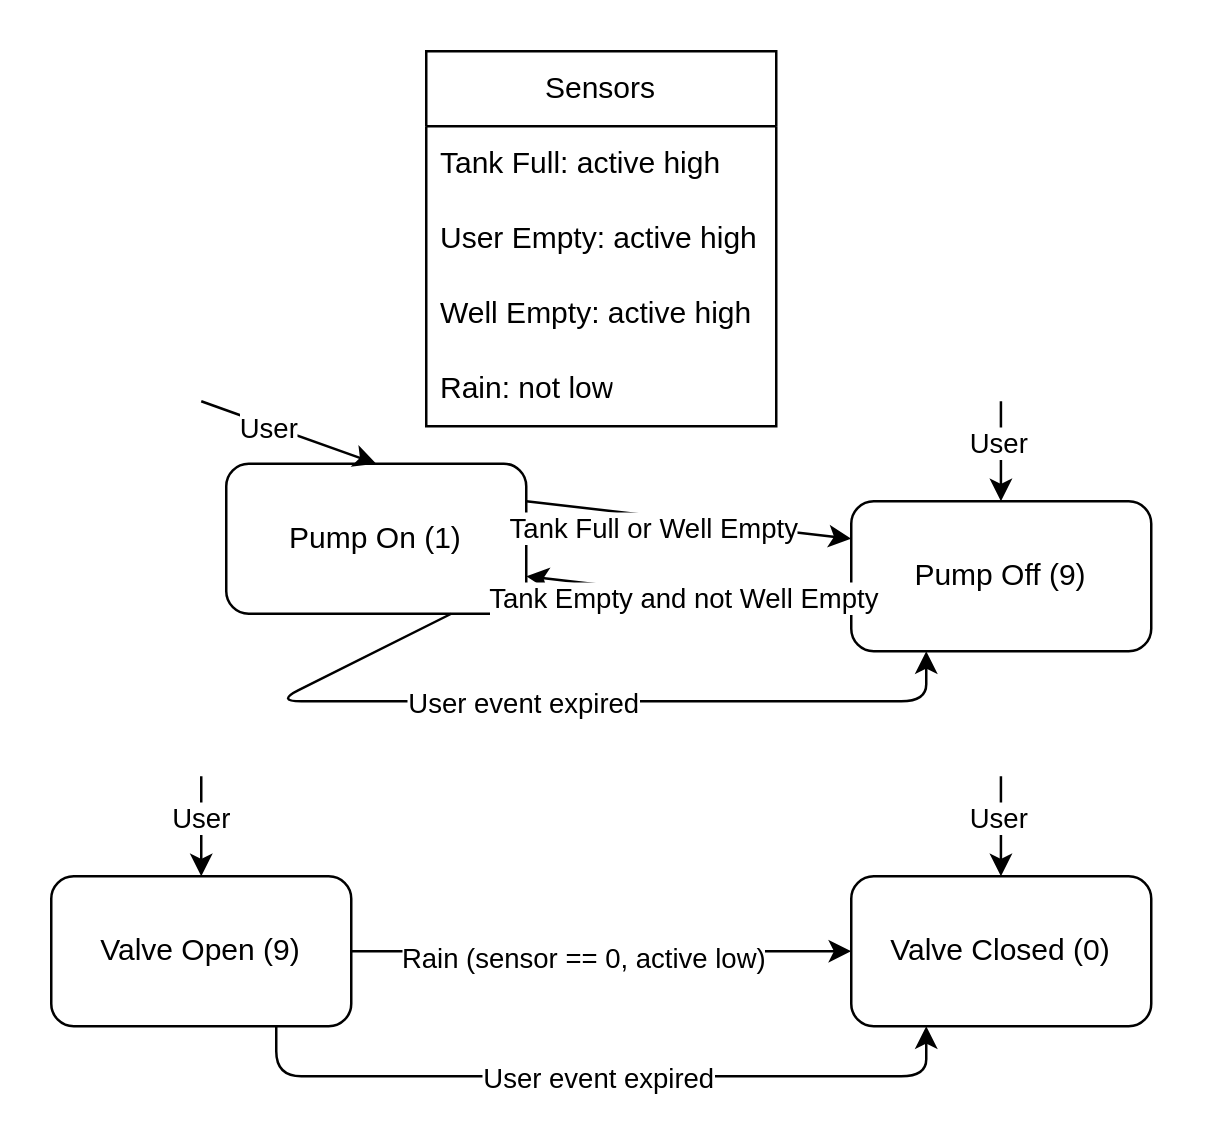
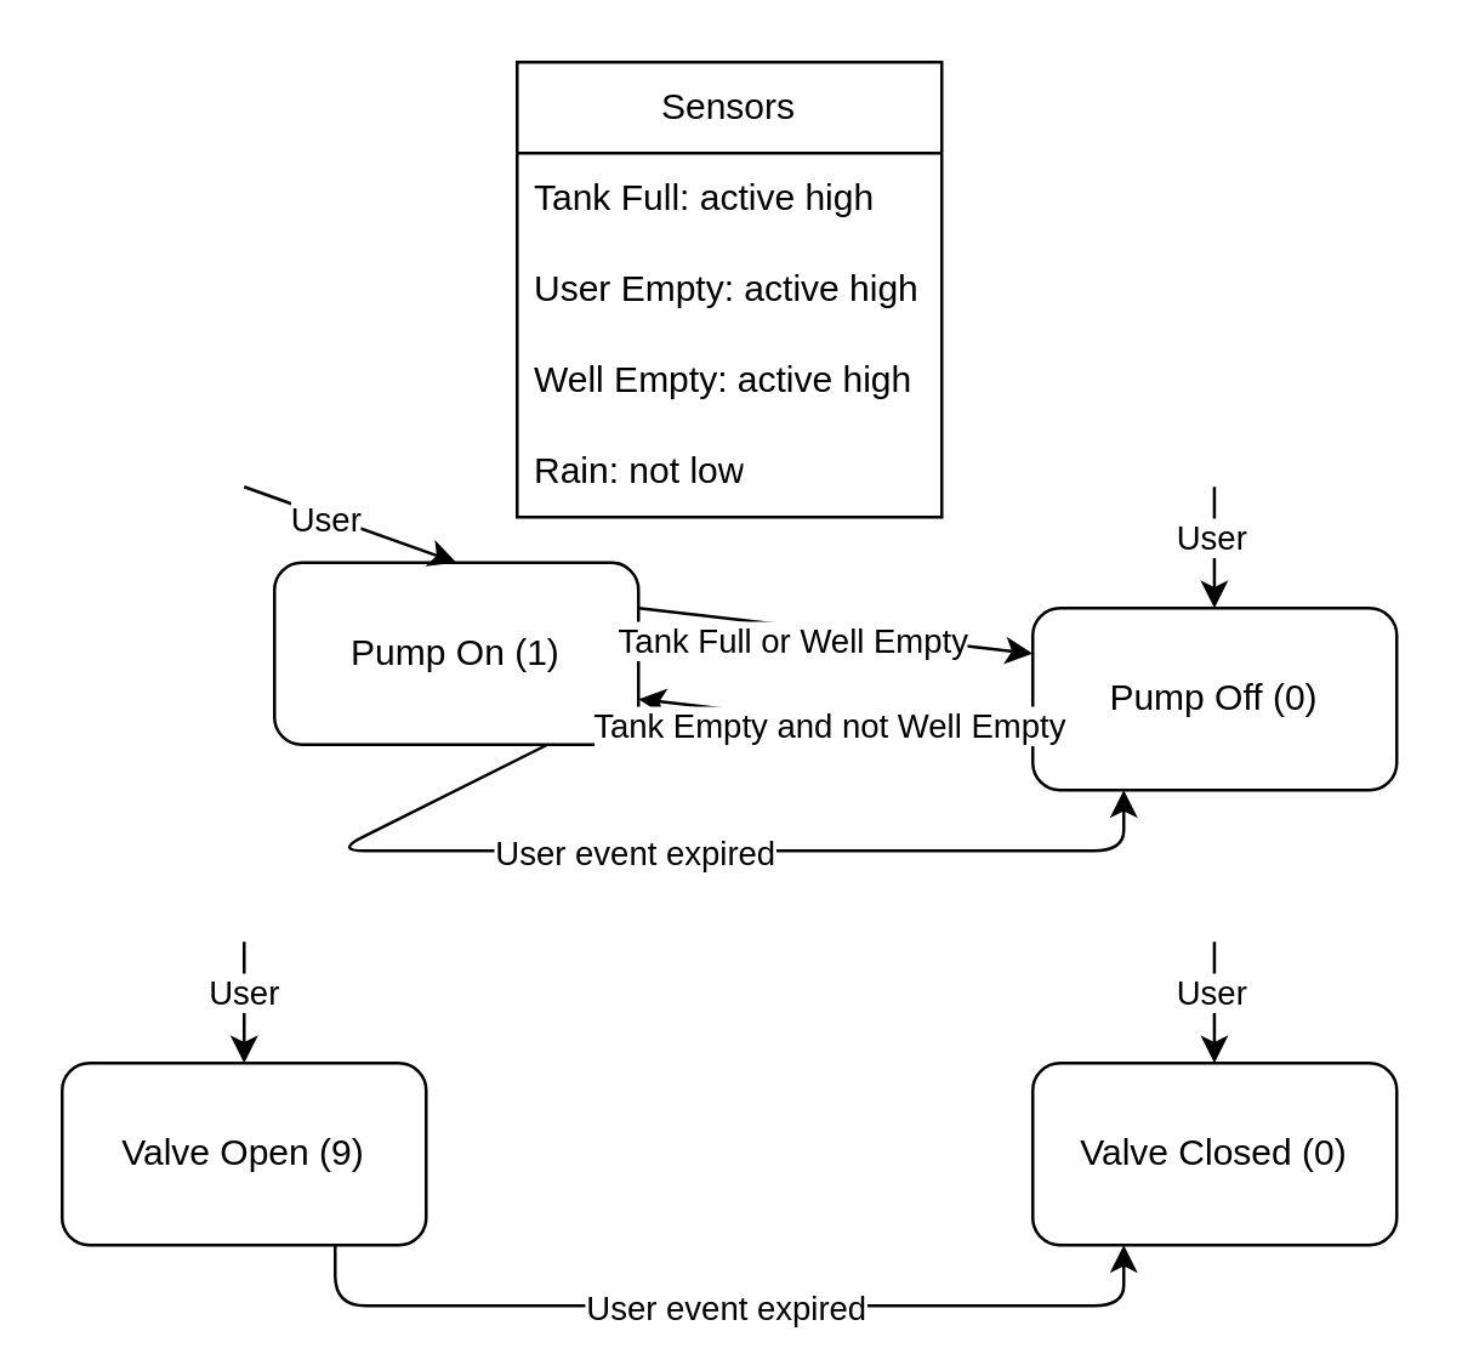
  <mxCell id="0" />
  <mxCell id="1" parent="0" />
  <mxCell id="2" value="Pump On (1)" style="rounded=1;whiteSpace=wrap;html=1;" vertex="1" parent="1"><mxGeometry x="90" y="185" width="120" height="60" as="geometry" /></mxCell>
- <mxCell id="3" value="Pump Off (9)" style="rounded=1;whiteSpace=wrap;html=1;" vertex="1" parent="1"><mxGeometry x="340" y="200" width="120" height="60" as="geometry" /></mxCell>
+ <mxCell id="3" value="Pump Off (0)" style="rounded=1;whiteSpace=wrap;html=1;" vertex="1" parent="1"><mxGeometry x="340" y="200" width="120" height="60" as="geometry" /></mxCell>
  <mxCell id="4" value="" style="endArrow=classic;html=1;rounded=0;entryX=0;entryY=0.25;entryDx=0;entryDy=0;exitX=1;exitY=0.25;exitDx=0;exitDy=0;" edge="1" parent="1" source="2" target="3"><mxGeometry width="50" height="50" relative="1" as="geometry"><mxPoint x="140" y="210" as="sourcePoint" /><mxPoint x="340" y="209" as="targetPoint" /></mxGeometry></mxCell>
  <mxCell id="5" value="Tank Full or Well Empty" style="edgeLabel;html=1;align=center;verticalAlign=middle;resizable=0;points=[];" vertex="1" connectable="0" parent="4"><mxGeometry x="0.178" y="-2" relative="1" as="geometry"><mxPoint x="-26" as="offset" /></mxGeometry></mxCell>
  <mxCell id="6" value="" style="endArrow=classic;html=1;rounded=0;entryX=1;entryY=0.75;entryDx=0;entryDy=0;exitX=0;exitY=0.75;exitDx=0;exitDy=0;" edge="1" parent="1" source="3" target="2"><mxGeometry width="50" height="50" relative="1" as="geometry"><mxPoint x="340" y="250" as="sourcePoint" /><mxPoint x="275" y="250" as="targetPoint" /></mxGeometry></mxCell>
  <mxCell id="7" value="Tank Empty and not Well Empty" style="edgeLabel;html=1;align=center;verticalAlign=middle;resizable=0;points=[];" vertex="1" connectable="0" parent="6"><mxGeometry x="0.038" y="1" relative="1" as="geometry"><mxPoint as="offset" /></mxGeometry></mxCell>
  <mxCell id="8" value="" style="endArrow=classic;html=1;rounded=0;entryX=0.5;entryY=0;entryDx=0;entryDy=0;" edge="1" parent="1" target="2"><mxGeometry width="50" height="50" relative="1" as="geometry"><mxPoint x="80" y="160" as="sourcePoint" /><mxPoint x="180" y="50" as="targetPoint" /></mxGeometry></mxCell>
  <mxCell id="9" value="User" style="edgeLabel;html=1;align=center;verticalAlign=middle;resizable=0;points=[];" vertex="1" connectable="0" parent="8"><mxGeometry x="-0.218" y="-1" relative="1" as="geometry"><mxPoint as="offset" /></mxGeometry></mxCell>
  <mxCell id="10" value="" style="endArrow=classic;html=1;rounded=0;entryX=0.5;entryY=0;entryDx=0;entryDy=0;" edge="1" parent="1"><mxGeometry width="50" height="50" relative="1" as="geometry"><mxPoint x="399.87" y="160" as="sourcePoint" /><mxPoint x="399.87" y="200" as="targetPoint" /></mxGeometry></mxCell>
  <mxCell id="11" value="User" style="edgeLabel;html=1;align=center;verticalAlign=middle;resizable=0;points=[];" vertex="1" connectable="0" parent="10"><mxGeometry x="-0.218" y="-1" relative="1" as="geometry"><mxPoint as="offset" /></mxGeometry></mxCell>
  <mxCell id="12" value="Valve Open (9)" style="rounded=1;whiteSpace=wrap;html=1;" vertex="1" parent="1"><mxGeometry x="20" y="350" width="120" height="60" as="geometry" /></mxCell>
  <mxCell id="13" value="Valve Closed (0)" style="rounded=1;whiteSpace=wrap;html=1;" vertex="1" parent="1"><mxGeometry x="340" y="350" width="120" height="60" as="geometry" /></mxCell>
- <mxCell id="14" value="" style="endArrow=classic;html=1;rounded=0;entryX=0;entryY=0.5;entryDx=0;entryDy=0;exitX=1;exitY=0.5;exitDx=0;exitDy=0;" edge="1" parent="1" source="12" target="13"><mxGeometry width="50" height="50" relative="1" as="geometry"><mxPoint x="140" y="360" as="sourcePoint" /><mxPoint x="340" y="359" as="targetPoint" /></mxGeometry></mxCell>
- <mxCell id="15" value="Rain (sensor == 0, active low)" style="edgeLabel;html=1;align=center;verticalAlign=middle;resizable=0;points=[];" vertex="1" connectable="0" parent="14"><mxGeometry x="0.178" y="-2" relative="1" as="geometry"><mxPoint x="-26" as="offset" /></mxGeometry></mxCell>
  <mxCell id="16" value="" style="endArrow=classic;html=1;rounded=0;entryX=0.5;entryY=0;entryDx=0;entryDy=0;" edge="1" parent="1" target="12"><mxGeometry width="50" height="50" relative="1" as="geometry"><mxPoint x="80" y="310" as="sourcePoint" /><mxPoint x="180" y="200" as="targetPoint" /></mxGeometry></mxCell>
  <mxCell id="17" value="User" style="edgeLabel;html=1;align=center;verticalAlign=middle;resizable=0;points=[];" vertex="1" connectable="0" parent="16"><mxGeometry x="-0.218" y="-1" relative="1" as="geometry"><mxPoint as="offset" /></mxGeometry></mxCell>
  <mxCell id="18" value="" style="endArrow=classic;html=1;rounded=0;entryX=0.5;entryY=0;entryDx=0;entryDy=0;" edge="1" parent="1"><mxGeometry width="50" height="50" relative="1" as="geometry"><mxPoint x="399.87" y="310" as="sourcePoint" /><mxPoint x="399.87" y="350" as="targetPoint" /></mxGeometry></mxCell>
  <mxCell id="19" value="User" style="edgeLabel;html=1;align=center;verticalAlign=middle;resizable=0;points=[];" vertex="1" connectable="0" parent="18"><mxGeometry x="-0.218" y="-1" relative="1" as="geometry"><mxPoint as="offset" /></mxGeometry></mxCell>
  <mxCell id="20" value="" style="endArrow=classic;html=1;rounded=1;exitX=0.75;exitY=1;exitDx=0;exitDy=0;entryX=0.25;entryY=1;entryDx=0;entryDy=0;curved=0;" edge="1" parent="1" source="2" target="3"><mxGeometry width="50" height="50" relative="1" as="geometry"><mxPoint x="190" y="320" as="sourcePoint" /><mxPoint x="240" y="270" as="targetPoint" /><Array as="points"><mxPoint x="110" y="280" /><mxPoint x="370" y="280" /></Array></mxGeometry></mxCell>
  <mxCell id="21" value="Text" style="edgeLabel;html=1;align=center;verticalAlign=middle;resizable=0;points=[];" vertex="1" connectable="0" parent="20"><mxGeometry x="-0.366" y="1" relative="1" as="geometry"><mxPoint x="55" as="offset" /></mxGeometry></mxCell>
  <mxCell id="22" value="User event expired" style="edgeLabel;html=1;align=center;verticalAlign=middle;resizable=0;points=[];" vertex="1" connectable="0" parent="20"><mxGeometry x="-0.013" relative="1" as="geometry"><mxPoint as="offset" /></mxGeometry></mxCell>
  <mxCell id="23" value="" style="endArrow=classic;html=1;rounded=1;exitX=0.75;exitY=1;exitDx=0;exitDy=0;entryX=0.25;entryY=1;entryDx=0;entryDy=0;curved=0;" edge="1" parent="1"><mxGeometry width="50" height="50" relative="1" as="geometry"><mxPoint x="110" y="410" as="sourcePoint" /><mxPoint x="370" y="410" as="targetPoint" /><Array as="points"><mxPoint x="110" y="430" /><mxPoint x="370" y="430" /></Array></mxGeometry></mxCell>
  <mxCell id="24" value="Text" style="edgeLabel;html=1;align=center;verticalAlign=middle;resizable=0;points=[];" vertex="1" connectable="0" parent="23"><mxGeometry x="-0.366" y="1" relative="1" as="geometry"><mxPoint x="55" as="offset" /></mxGeometry></mxCell>
  <mxCell id="25" value="User event expired" style="edgeLabel;html=1;align=center;verticalAlign=middle;resizable=0;points=[];" vertex="1" connectable="0" parent="23"><mxGeometry x="-0.013" relative="1" as="geometry"><mxPoint as="offset" /></mxGeometry></mxCell>
  <mxCell id="26" value="Sensors" style="swimlane;fontStyle=0;childLayout=stackLayout;horizontal=1;startSize=30;horizontalStack=0;resizeParent=1;resizeParentMax=0;resizeLast=0;collapsible=1;marginBottom=0;whiteSpace=wrap;html=1;" vertex="1" parent="1"><mxGeometry x="170" y="20" width="140" height="150" as="geometry"><mxRectangle x="350" y="350" width="80" height="30" as="alternateBounds" /></mxGeometry></mxCell>
  <mxCell id="27" value="Tank Full: active high" style="text;strokeColor=none;fillColor=none;align=left;verticalAlign=middle;spacingLeft=4;spacingRight=4;overflow=hidden;points=[[0,0.5],[1,0.5]];portConstraint=eastwest;rotatable=0;whiteSpace=wrap;html=1;" vertex="1" parent="26"><mxGeometry y="30" width="140" height="30" as="geometry" /></mxCell>
  <mxCell id="28" value="User Empty: active high" style="text;strokeColor=none;fillColor=none;align=left;verticalAlign=middle;spacingLeft=4;spacingRight=4;overflow=hidden;points=[[0,0.5],[1,0.5]];portConstraint=eastwest;rotatable=0;whiteSpace=wrap;html=1;" vertex="1" parent="26"><mxGeometry y="60" width="140" height="30" as="geometry" /></mxCell>
  <mxCell id="29" value="Well Empty: active high" style="text;strokeColor=none;fillColor=none;align=left;verticalAlign=middle;spacingLeft=4;spacingRight=4;overflow=hidden;points=[[0,0.5],[1,0.5]];portConstraint=eastwest;rotatable=0;whiteSpace=wrap;html=1;" vertex="1" parent="26"><mxGeometry y="90" width="140" height="30" as="geometry" /></mxCell>
  <mxCell id="30" value="Rain: not low" style="text;strokeColor=none;fillColor=none;align=left;verticalAlign=middle;spacingLeft=4;spacingRight=4;overflow=hidden;points=[[0,0.5],[1,0.5]];portConstraint=eastwest;rotatable=0;whiteSpace=wrap;html=1;" vertex="1" parent="26"><mxGeometry y="120" width="140" height="30" as="geometry" /></mxCell>
